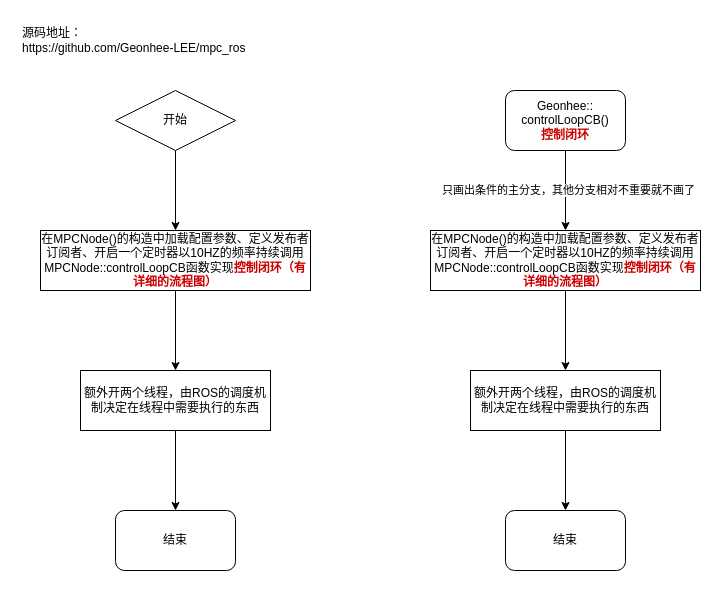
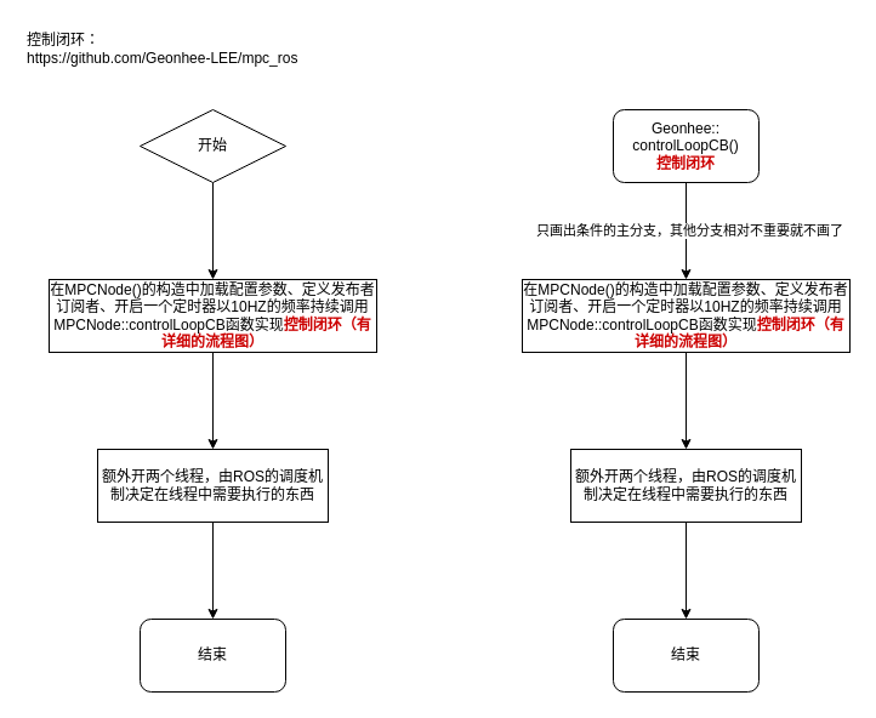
  <mxCell id="0" />
  <mxCell id="1" parent="0" />
- <mxCell id="2" value="源码地址：&lt;div&gt;https://github.com/Geonhee-LEE/mpc_ros&lt;/div&gt;" style="text;html=1;align=left;verticalAlign=middle;resizable=0;points=[];autosize=1;strokeColor=none;fillColor=none;" vertex="1" parent="1"><mxGeometry x="20" y="20" width="250" height="40" as="geometry" /></mxCell>
+ <mxCell id="2" value="控制闭环：&lt;div&gt;https://github.com/Geonhee-LEE/mpc_ros&lt;/div&gt;" style="text;html=1;align=left;verticalAlign=middle;resizable=0;points=[];autosize=1;strokeColor=none;fillColor=none;" vertex="1" parent="1"><mxGeometry x="20" y="20" width="250" height="40" as="geometry" /></mxCell>
  <mxCell id="3" value="" style="edgeStyle=orthogonalEdgeStyle;rounded=0;orthogonalLoop=1;jettySize=auto;html=1;" edge="1" parent="1" source="4" target="6"><mxGeometry relative="1" as="geometry" /></mxCell>
  <mxCell id="4" value="开始" style="rhombus;whiteSpace=wrap;html=1;" vertex="1" parent="1"><mxGeometry x="115" y="90" width="120" height="60" as="geometry" /></mxCell>
  <mxCell id="5" value="" style="edgeStyle=orthogonalEdgeStyle;rounded=0;orthogonalLoop=1;jettySize=auto;html=1;" edge="1" parent="1" source="6" target="8"><mxGeometry relative="1" as="geometry" /></mxCell>
  <mxCell id="6" value="在MPCNode()的构造中加载配置参数、定义发布者订阅者、开启一个定时器以10HZ的频率持续调用MPCNode::controlLoopCB函数实现&lt;b&gt;&lt;font color=&quot;#cc0000&quot;&gt;控制闭环（有详细的流程图）&lt;/font&gt;&lt;/b&gt;" style="whiteSpace=wrap;html=1;rounded=0;" vertex="1" parent="1"><mxGeometry x="40" y="230" width="270" height="60" as="geometry" /></mxCell>
  <mxCell id="7" value="" style="edgeStyle=orthogonalEdgeStyle;rounded=0;orthogonalLoop=1;jettySize=auto;html=1;" edge="1" parent="1" source="8" target="9"><mxGeometry relative="1" as="geometry" /></mxCell>
  <mxCell id="8" value="额外开两个线程，由ROS的调度机制决定在线程中需要执行的东西" style="whiteSpace=wrap;html=1;rounded=0;" vertex="1" parent="1"><mxGeometry x="80" y="370" width="190" height="60" as="geometry" /></mxCell>
  <mxCell id="9" value="结束" style="whiteSpace=wrap;html=1;rounded=1;" vertex="1" parent="1"><mxGeometry x="115" y="510" width="120" height="60" as="geometry" /></mxCell>
  <mxCell id="10" value="" style="edgeStyle=orthogonalEdgeStyle;rounded=0;orthogonalLoop=1;jettySize=auto;html=1;" edge="1" source="12" target="14" parent="1"><mxGeometry relative="1" as="geometry" /></mxCell>
  <mxCell id="11" value="只画出条件的主分支，其他分支相对不重要就不画了" style="edgeLabel;html=1;align=center;verticalAlign=middle;resizable=0;points=[];" vertex="1" connectable="0" parent="10"><mxGeometry x="-0.025" y="2" relative="1" as="geometry"><mxPoint as="offset" /></mxGeometry></mxCell>
  <mxCell id="12" value="Geonhee::&lt;div&gt;controlLoopCB()&lt;/div&gt;&lt;div&gt;&lt;b&gt;&lt;font color=&quot;#cc0000&quot;&gt;控制闭环&lt;/font&gt;&lt;/b&gt;&lt;/div&gt;" style="rounded=1;whiteSpace=wrap;html=1;" vertex="1" parent="1"><mxGeometry x="505" y="90" width="120" height="60" as="geometry" /></mxCell>
  <mxCell id="13" value="" style="edgeStyle=orthogonalEdgeStyle;rounded=0;orthogonalLoop=1;jettySize=auto;html=1;" edge="1" source="14" target="16" parent="1"><mxGeometry relative="1" as="geometry" /></mxCell>
  <mxCell id="14" value="在MPCNode()的构造中加载配置参数、定义发布者订阅者、开启一个定时器以10HZ的频率持续调用MPCNode::controlLoopCB函数实现&lt;b&gt;&lt;font color=&quot;#cc0000&quot;&gt;控制闭环（有详细的流程图）&lt;/font&gt;&lt;/b&gt;" style="whiteSpace=wrap;html=1;rounded=0;" vertex="1" parent="1"><mxGeometry x="430" y="230" width="270" height="60" as="geometry" /></mxCell>
  <mxCell id="15" value="" style="edgeStyle=orthogonalEdgeStyle;rounded=0;orthogonalLoop=1;jettySize=auto;html=1;" edge="1" source="16" target="17" parent="1"><mxGeometry relative="1" as="geometry" /></mxCell>
  <mxCell id="16" value="额外开两个线程，由ROS的调度机制决定在线程中需要执行的东西" style="whiteSpace=wrap;html=1;rounded=0;" vertex="1" parent="1"><mxGeometry x="470" y="370" width="190" height="60" as="geometry" /></mxCell>
  <mxCell id="17" value="结束" style="whiteSpace=wrap;html=1;rounded=1;" vertex="1" parent="1"><mxGeometry x="505" y="510" width="120" height="60" as="geometry" /></mxCell>
